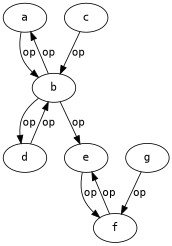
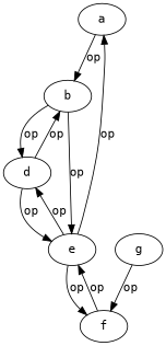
  digraph {
    fontname="DejaVu Sans Mono"
    node [fontname="DejaVu Sans Mono"]
    edge [arrowhead=normal fontname="DejaVu Sans Mono"]
    a
    b
    d
    e
-   c
    f
    g
    a -> b [label=op]
-   b -> a [label=op]
+   e -> a [label=op]
    b -> d [label=op]
    b -> e [label=op]
    d -> b [label=op]
+   d -> e [label=op]
+   e -> d [label=op]
    e -> f [label=op]
-   c -> b [label=op]
    f -> e [label=op]
    g -> f [label=op]
  }
